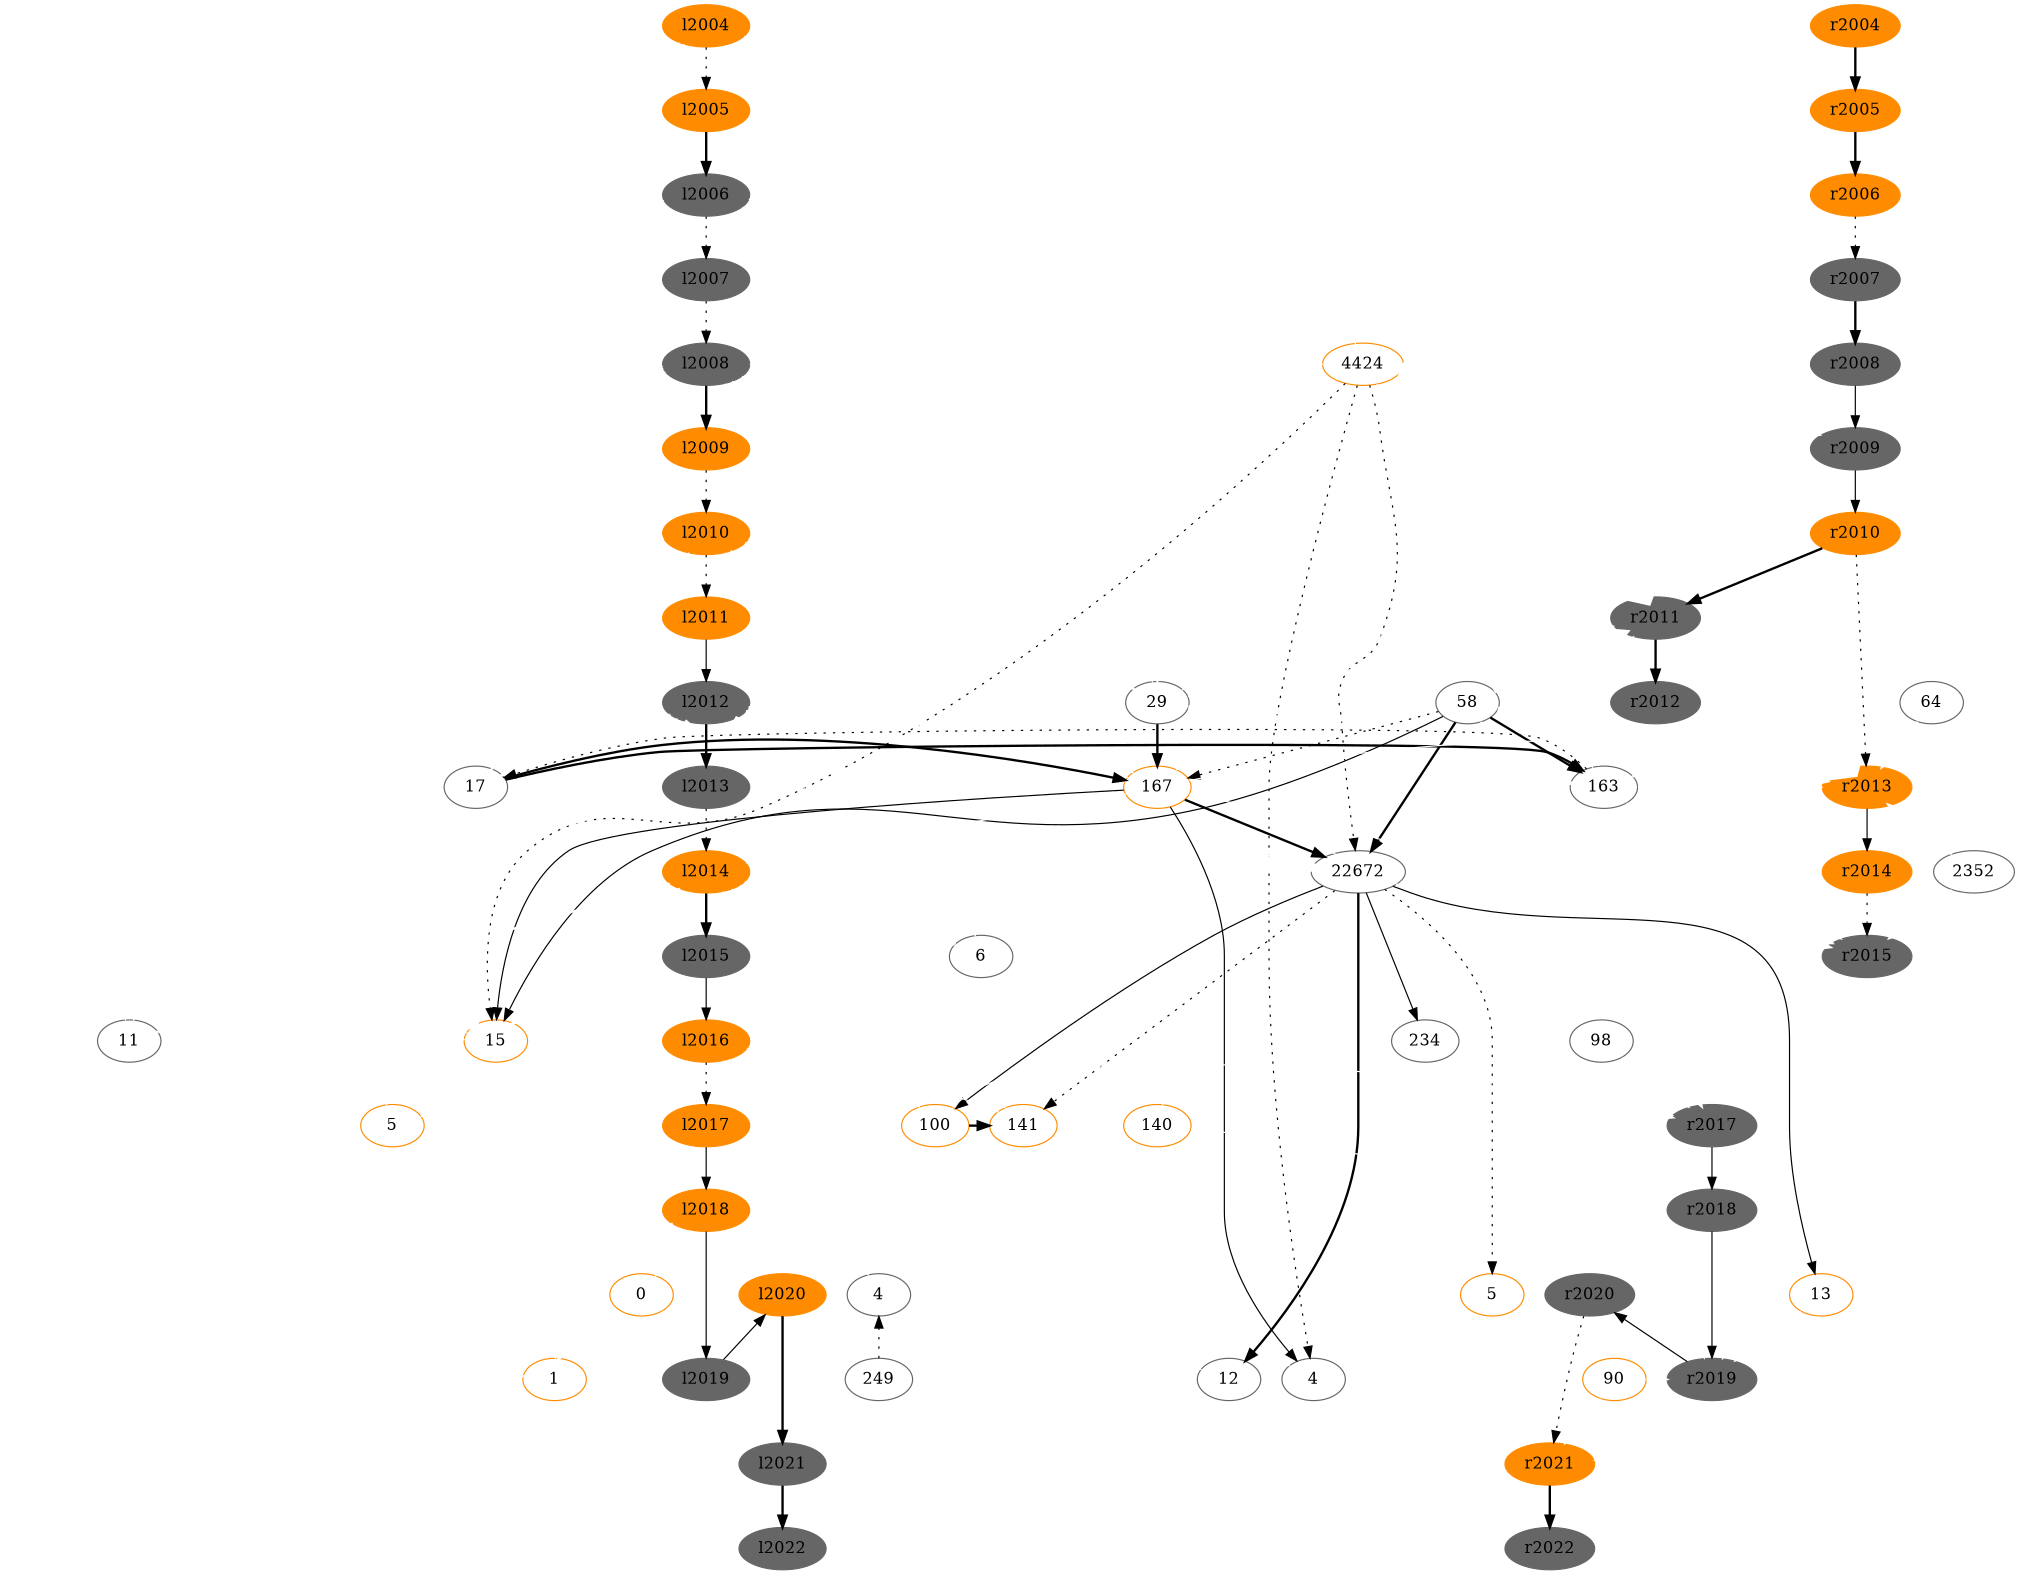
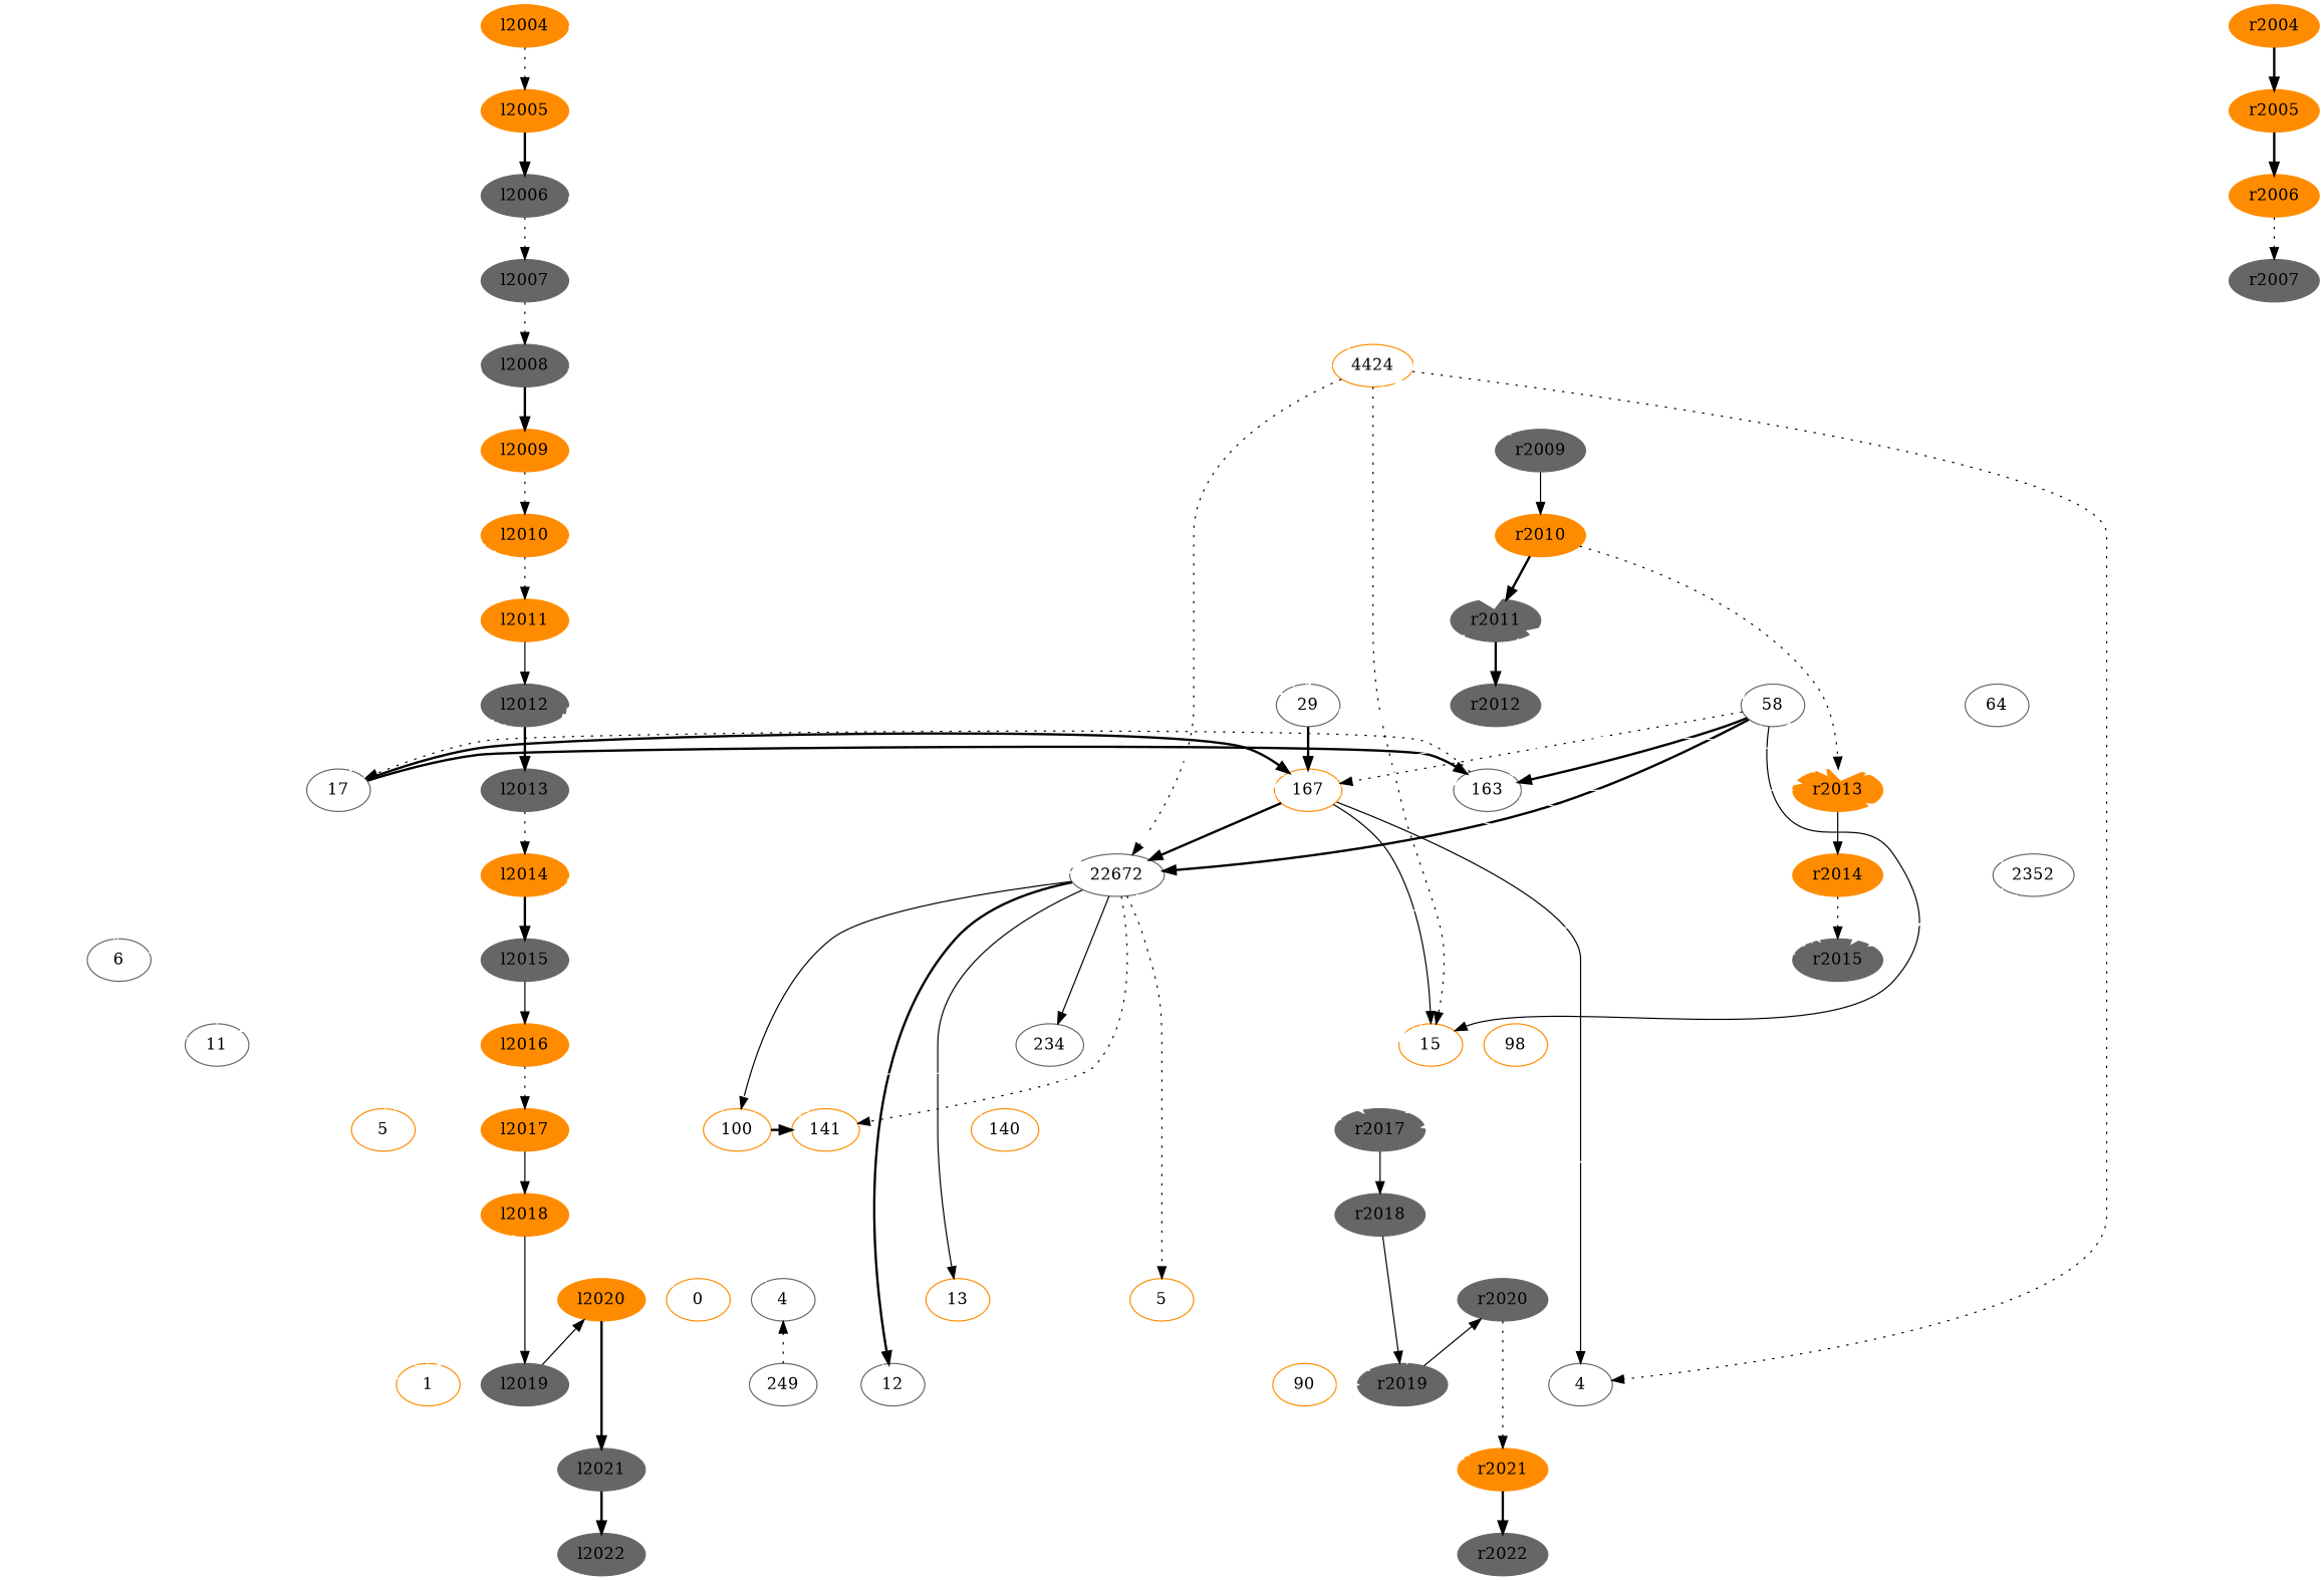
  digraph {
    node [color=gray40 style=filled]
    edge [weight=1 color=white]
    l2004 [color=darkorange]
    r2004 [color=darkorange]
    l2005 [color=darkorange]
    r2005 [color=darkorange]
    l2006
    r2006 [color=darkorange]
    l2007
    r2007
    l2008
    n10 [color=darkorange label=4424 style=""]
-   r2008
    l2009 [color=darkorange]
    r2009
    l2010 [color=darkorange]
    r2010 [color=darkorange]
    l2011 [color=darkorange]
    r2011
    l2012
    n19 [label=64 style=""]
    n20 [label=29 style=""]
    n21 [label=58 style=""]
    r2012
    l2013
    n24 [label=17 style=""]
    n25 [color=darkorange label=167 style=""]
    n26 [label=163 style=""]
    r2013 [color=darkorange]
    l2014 [color=darkorange]
    n29 [label=2352 style=""]
    n30 [label=22672 style=""]
    r2014 [color=darkorange]
    l2015
    n33 [label=6 style=""]
    r2015
    l2016 [color=darkorange]
    n36 [color=darkorange label=15 style=""]
    n37 [label=234 style=""]
    n38 [label=11 style=""]
-   n39 [label=98 style=""]
+   n39 [color=darkorange label=98 style=""]
    l2017 [color=darkorange]
    n41 [color=darkorange label=100 style=""]
    n42 [color=darkorange label=141 style=""]
    n43 [color=darkorange label=140 style=""]
    n44 [color=darkorange label=5 style=""]
    r2017
    l2018 [color=darkorange]
    r2018
    l2019
    n49 [color=darkorange label=1 style=""]
    n50 [label=4 style=""]
    n51 [label=249 style=""]
    n52 [color=darkorange label=90 style=""]
    n53 [label=12 style=""]
    r2019
    l2020 [color=darkorange]
    n56 [color=darkorange label=0 style=""]
    n57 [color=darkorange label=13 style=""]
    n58 [color=darkorange label=5 style=""]
    n59 [label=4 style=""]
    r2020
    l2021
    r2021 [color=darkorange]
    l2022
    r2022
    subgraph sub_1 {
      rank=same
      l2004
      r2004
    }
    subgraph sub_2 {
      rank=same
      l2005
      r2005
    }
    subgraph sub_3 {
      rank=same
      l2006
      r2006
    }
    subgraph sub_4 {
      rank=same
      l2007
      r2007
    }
    subgraph sub_5 {
      rank=same
      l2008
      n10
-     r2008
    }
    subgraph sub_6 {
      rank=same
      l2009
      r2009
    }
    subgraph sub_7 {
      rank=same
      l2010
      r2010
    }
    subgraph sub_8 {
      rank=same
      l2011
      r2011
    }
    subgraph sub_9 {
      rank=same
      l2012
      n19
      n20
      n21
      r2012
    }
    subgraph sub_10 {
      rank=same
      l2013
      n24
      n25
      n26
      r2013
    }
    subgraph sub_11 {
      rank=same
      l2014
      n29
      n30
      r2014
    }
    subgraph sub_12 {
      rank=same
      l2015
      n33
      r2015
    }
    subgraph sub_13 {
      rank=same
      l2016
      n36
      n37
      n38
      n39
    }
    subgraph sub_14 {
      rank=same
      l2017
      n41
      n42
      n43
      n44
      r2017
    }
    subgraph sub_15 {
      rank=same
      l2018
      r2018
    }
    subgraph sub_16 {
      rank=same
      l2019
      n49
      n50
      n51
      n52
      n53
      r2019
    }
    subgraph sub_17 {
      rank=same
      l2020
      n56
      n57
      n58
      n59
      r2020
    }
    subgraph sub_18 {
      rank=same
      l2021
      r2021
    }
    subgraph sub_19 {
      rank=same
      l2022
      r2022
    }
    subgraph sub_20 {
      n10
      n19
      n20
      n21
      n24
      n25
      n26
      n29
      n30
      n33
      n36
      n37
      n38
      n39
      n41
      n42
      n43
      n44
      n49
      n50
      n51
      n52
      n53
      n56
      n57
      n58
      n59
    }
    subgraph sub_21 {
      color=lightgrey
      label=left
      style=filled
      l2004
      l2005
      l2006
      l2007
      l2008
      l2009
      l2010
      l2011
      l2012
      l2013
      l2014
      l2015
      l2016
      l2017
      l2018
      l2019
      l2020
      l2021
      l2022
    }
    subgraph sub_22 {
      color=lightgrey
      label=right
      style=filled
      r2004
      r2005
      r2006
      r2007
-     r2008
      r2009
      r2010
      r2011
      r2012
      r2013
      r2014
      r2015
      r2017
      r2018
      r2019
      r2020
      r2021
      r2022
    }
    l2004 -> l2005 [style=dotted weight=10000 color=""]
    l2004 -> n20 [penwidth=2 weight=2]
    l2004 -> n25 [penwidth=1]
    l2004 -> n26 [penwidth=1]
    r2004 -> r2005 [style=bold weight=10000 color=""]
    l2005 -> l2006 [style=bold weight=10000 color=""]
    r2005 -> r2006 [style=bold weight=10000 color=""]
    l2006 -> l2007 [style=dotted weight=10000 color=""]
    l2006 -> n10 [penwidth=1]
    l2006 -> n20 [penwidth=1]
    l2006 -> n25 [penwidth=1]
    l2006 -> n26 [penwidth=1]
    l2006 -> n36 [penwidth=1]
    r2006 -> r2007 [style=dotted weight=10000 color=""]
    l2007 -> l2008 [style=dotted weight=10000 color=""]
-   r2007 -> r2008 [style=bold weight=10000 color=""]
    l2008 -> n10 [penwidth=1]
    l2008 -> l2009 [style=bold weight=10000 color=""]
    l2008 -> n20 [penwidth=1]
    l2008 -> n30 [penwidth=1]
    l2008 -> n33 [penwidth=1]
    l2008 -> n36 [penwidth=1]
    l2008 -> n38 [penwidth=1]
    l2008 -> n49 [penwidth=1]
    n10 -> r2009 [penwidth=1]
    n10 -> r2011 [penwidth=13 weight=13]
    n10 -> r2013 [penwidth=17 weight=17]
    n10 -> n30 [style=dotted weight=500 color=""]
    n10 -> r2015 [penwidth=4 weight=4]
    n10 -> n36 [style=dotted weight=500 color=""]
    n10 -> r2017 [penwidth=3 weight=3]
    n10 -> n50 [style=dotted weight=500 color=""]
-   r2008 -> r2009 [style=solid weight=10000 color=""]
    l2009 -> l2010 [style=dotted weight=10000 color=""]
    r2009 -> r2010 [style=solid weight=10000 color=""]
    l2010 -> l2011 [style=dotted weight=10000 color=""]
    l2010 -> n20 [penwidth=2 weight=2]
    l2010 -> n24 [penwidth=2 weight=2]
    l2010 -> n25 [penwidth=1]
    l2010 -> n26 [penwidth=1]
    l2010 -> n30 [penwidth=2 weight=2]
    l2010 -> n33 [penwidth=1]
    l2010 -> n36 [penwidth=1]
    l2010 -> n38 [penwidth=1]
    r2010 -> r2011 [style=bold weight=10000 color=""]
    r2010 -> r2013 [style=dotted weight=10000 color=""]
    l2011 -> l2012 [style=solid weight=10000 color=""]
    r2011 -> r2012 [style=bold weight=10000 color=""]
    l2012 -> l2013 [style=bold weight=10000 color=""]
    l2012 -> n24 [penwidth=2 weight=2]
    l2012 -> n25 [penwidth=3 weight=3]
    l2012 -> n26 [penwidth=3 weight=3]
    l2012 -> n30 [penwidth=6 weight=6]
    l2012 -> n36 [penwidth=8 weight=8]
    l2012 -> n44 [penwidth=1]
    l2012 -> n49 [penwidth=1]
    n19 -> r2013 [penwidth=2 weight=2]
    n20 -> r2011 [penwidth=1]
    n20 -> n25 [style=bold weight=500 color=""]
    n20 -> r2013 [penwidth=4 weight=4]
    n21 -> r2011 [penwidth=6 weight=6]
    n21 -> n25 [style=dotted weight=500 color=""]
    n21 -> n26 [style=bold weight=500 color=""]
    n21 -> r2013 [penwidth=6 weight=6]
    n21 -> n30 [style=bold weight=500 color=""]
    n21 -> r2015 [penwidth=2 weight=2]
    n21 -> n36 [style=solid weight=500 color=""]
    l2013 -> l2014 [style=dotted weight=10000 color=""]
    n24 -> n25 [style=bold weight=500 color=""]
    n24 -> n26 [style=bold weight=500 color=""]
    n25 -> r2013 [penwidth=1]
    n25 -> n30 [style=bold weight=500 color=""]
    n25 -> r2015 [penwidth=1]
    n25 -> n36 [style=solid weight=500 color=""]
    n25 -> n50 [style=solid weight=500 color=""]
    n26 -> r2011 [penwidth=1]
    n26 -> n24 [style=dotted weight=500 color=""]
    n26 -> r2013 [penwidth=1]
    n26 -> r2015 [penwidth=1]
    r2013 -> r2014 [style=solid weight=10000 color=""]
    l2014 -> n25 [penwidth=1]
    l2014 -> l2015 [style=bold weight=10000 color=""]
    l2014 -> n33 [penwidth=1]
    l2014 -> n36 [penwidth=3 weight=3]
    l2014 -> n38 [penwidth=2 weight=2]
    l2014 -> n41 [penwidth=1]
    l2014 -> n42 [penwidth=1]
    l2014 -> n43 [penwidth=1]
    l2014 -> n44 [penwidth=1]
    l2014 -> n50 [penwidth=1]
    n29 -> r2013 [penwidth=3 weight=3]
    n29 -> r2015 [penwidth=2 weight=2]
    n29 -> r2019 [penwidth=1]
    n30 -> r2015 [penwidth=1]
    n30 -> n37 [style=solid weight=500 color=""]
    n30 -> n41 [style=solid weight=500 color=""]
    n30 -> n42 [style=dotted weight=500 color=""]
    n30 -> r2017 [penwidth=3 weight=3]
    n30 -> n53 [style=bold weight=500 color=""]
    n30 -> n57 [style=solid weight=500 color=""]
    n30 -> n58 [style=dotted weight=500 color=""]
    r2014 -> r2015 [style=dotted weight=10000 color=""]
    l2015 -> l2016 [style=solid weight=10000 color=""]
    l2016 -> l2017 [style=dotted weight=10000 color=""]
    l2016 -> n42 [penwidth=1]
    l2016 -> n49 [penwidth=1]
    l2016 -> n53 [penwidth=1]
    l2016 -> n59 [penwidth=1]
    n39 -> r2017 [penwidth=1]
    l2017 -> l2018 [style=solid weight=10000 color=""]
    n41 -> n42 [style=bold weight=500 color=""]
    n41 -> r2017 [penwidth=1]
    n43 -> r2019 [penwidth=1]
    r2017 -> r2018 [style=solid weight=10000 color=""]
    l2018 -> l2019 [style=solid weight=10000 color=""]
    l2018 -> n49 [penwidth=3 weight=3]
    l2018 -> n56 [penwidth=1]
    r2018 -> r2019 [style=solid weight=10000 color=""]
    l2019 -> l2020 [style=solid weight=10000 color=""]
    n51 -> n59 [style=dotted weight=500 color=""]
    n52 -> r2019 [penwidth=2 weight=2]
    n52 -> r2021 [penwidth=1]
    r2019 -> r2020 [style=solid weight=10000 color=""]
    l2020 -> l2021 [style=bold weight=10000 color=""]
    n57 -> r2019 [penwidth=1]
    n57 -> r2021 [penwidth=1]
    r2020 -> r2021 [style=dotted weight=10000 color=""]
    l2021 -> l2022 [style=bold weight=10000 color=""]
    r2021 -> r2022 [style=bold weight=10000 color=""]
  }
